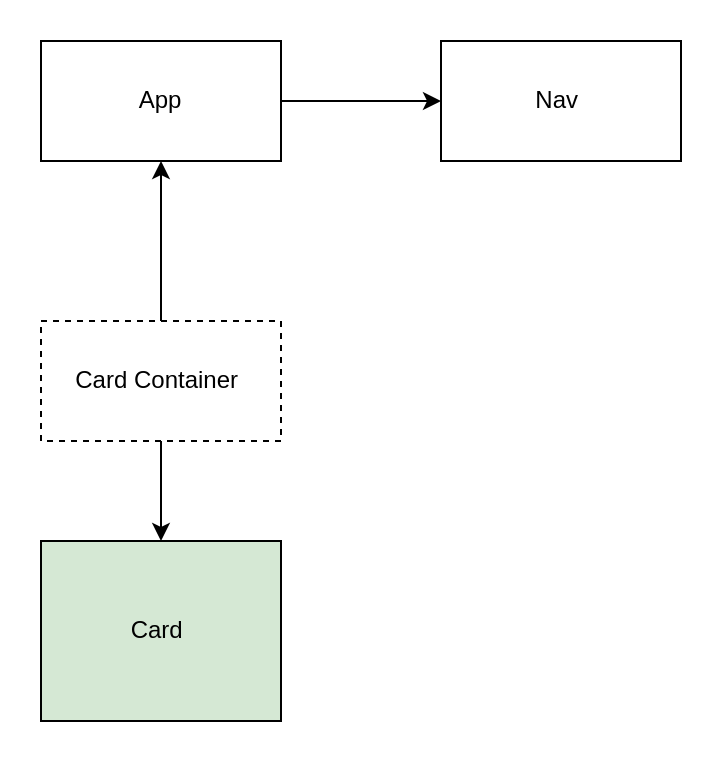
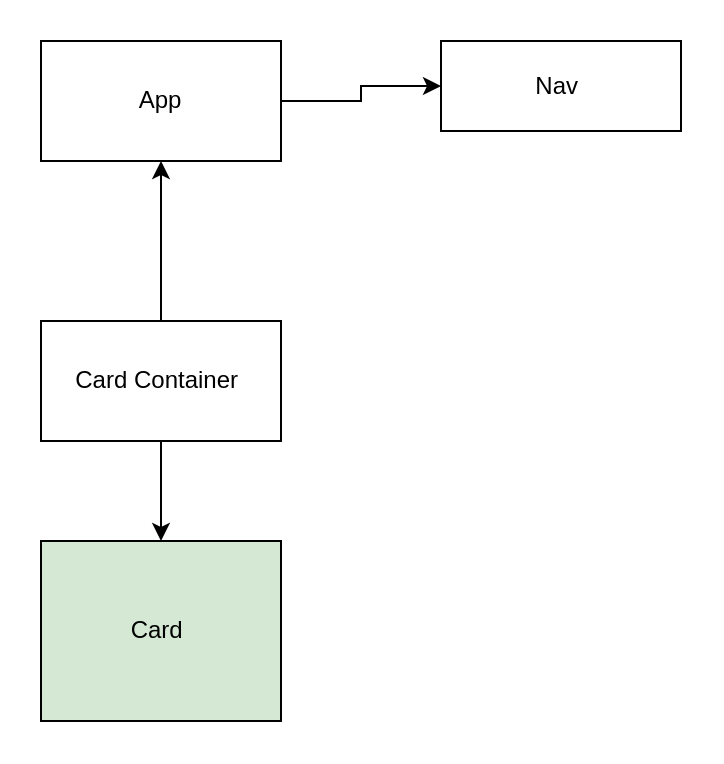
  <mxCell id="0" />
  <mxCell id="1" parent="0" />
  <mxCell id="2" value="" style="edgeStyle=orthogonalEdgeStyle;rounded=0;orthogonalLoop=1;jettySize=auto;html=1;" edge="1" parent="1" source="4" target="5"><mxGeometry relative="1" as="geometry" /></mxCell>
  <mxCell id="3" value="" style="edgeStyle=orthogonalEdgeStyle;rounded=0;orthogonalLoop=1;jettySize=auto;html=1;" edge="1" parent="1" source="4" target="7"><mxGeometry relative="1" as="geometry" /></mxCell>
- <mxCell id="4" value="Card Container&amp;nbsp;" style="whiteSpace=wrap;html=1;dashed=1;" vertex="1" parent="1"><mxGeometry x="20" y="160" width="120" height="60" as="geometry" /></mxCell>
+ <mxCell id="4" value="Card Container&amp;nbsp;" style="whiteSpace=wrap;html=1;" vertex="1" parent="1"><mxGeometry x="20" y="160" width="120" height="60" as="geometry" /></mxCell>
  <mxCell id="5" value="Card&amp;nbsp;" style="whiteSpace=wrap;html=1;fillColor=#d5e8d4;" vertex="1" parent="1"><mxGeometry x="20" y="270" width="120" height="90" as="geometry" /></mxCell>
  <mxCell id="6" value="" style="edgeStyle=orthogonalEdgeStyle;rounded=0;orthogonalLoop=1;jettySize=auto;html=1;" edge="1" parent="1" source="7" target="8"><mxGeometry relative="1" as="geometry" /></mxCell>
  <mxCell id="7" value="App" style="whiteSpace=wrap;html=1;" vertex="1" parent="1"><mxGeometry x="20" y="20" width="120" height="60" as="geometry" /></mxCell>
- <mxCell id="8" value="Nav&amp;nbsp;&lt;br&gt;" style="whiteSpace=wrap;html=1;" vertex="1" parent="1"><mxGeometry x="220" y="20" width="120" height="60" as="geometry" /></mxCell>
+ <mxCell id="8" value="Nav&amp;nbsp;&lt;br&gt;" style="whiteSpace=wrap;html=1;" vertex="1" parent="1"><mxGeometry x="220" y="20" width="120" height="45" as="geometry" /></mxCell>
